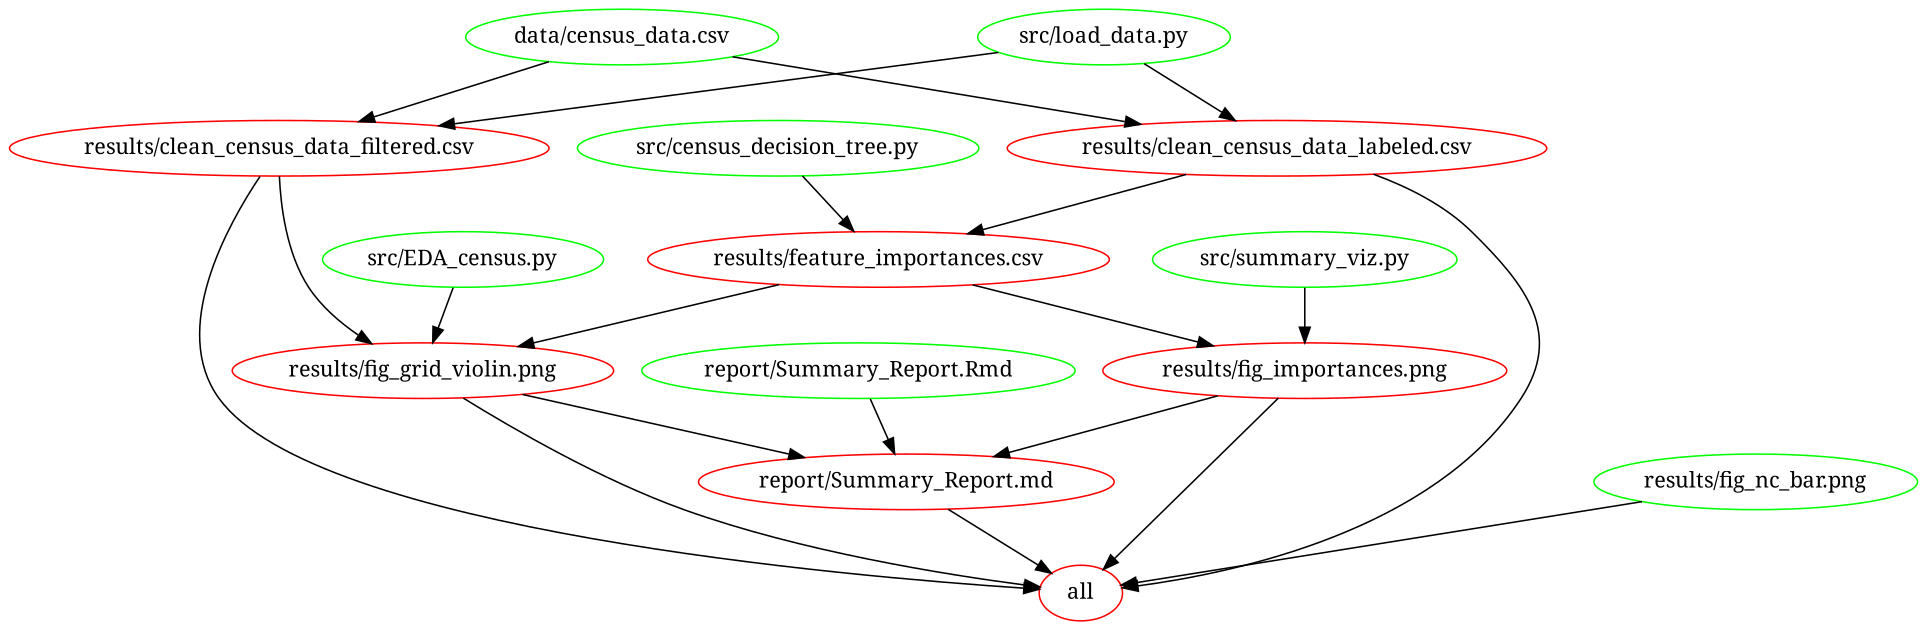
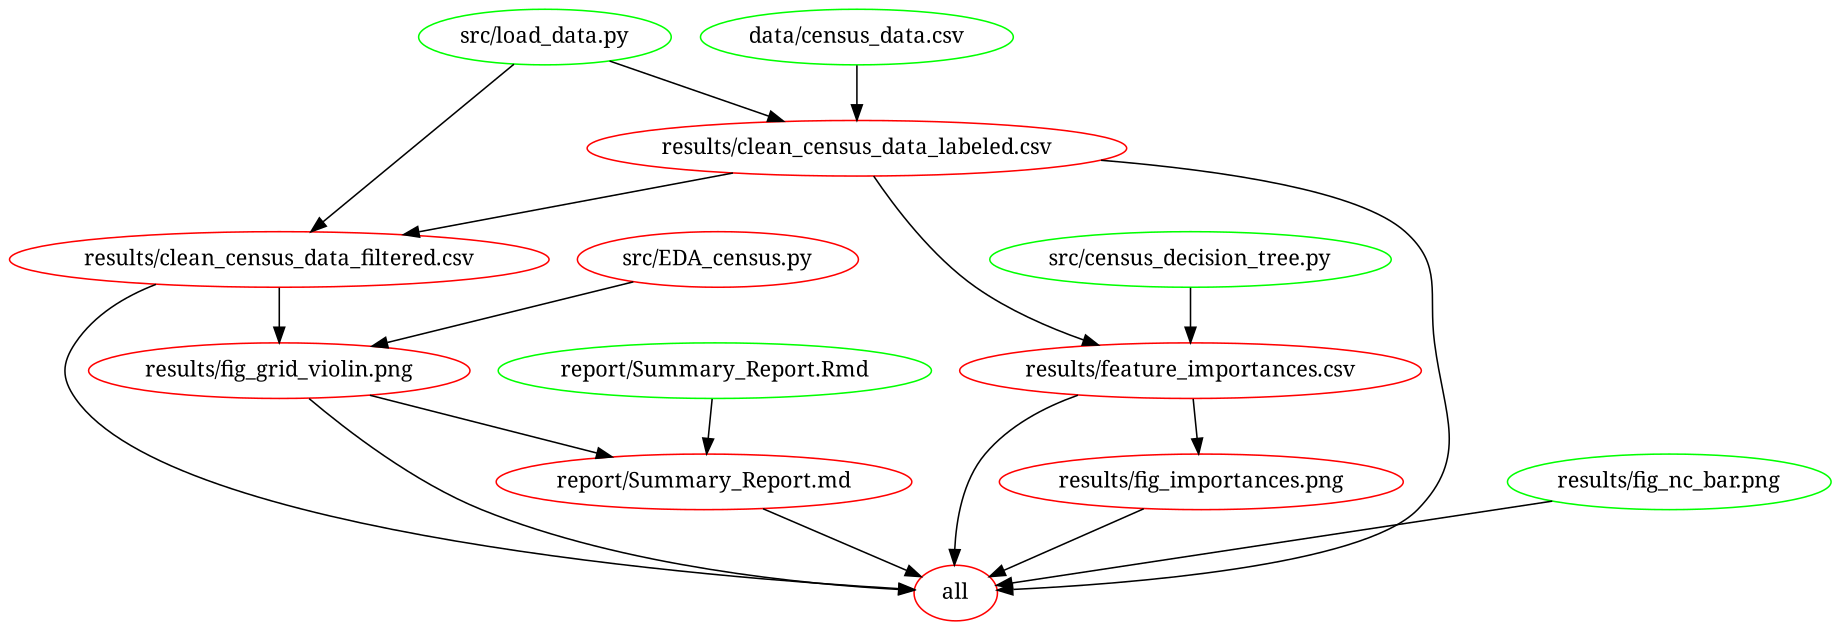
  digraph {
    fontname="Noto Serif"
    node [color=red fontname="Noto Serif"]
    edge [fontname="Noto Serif"]
    n1 [label=all]
    n2 [color=green label="data/census_data.csv"]
    n3 [label="results/clean_census_data_filtered.csv"]
    n4 [label="results/clean_census_data_labeled.csv"]
    n5 [label="results/fig_grid_violin.png"]
    n6 [label="results/feature_importances.csv"]
    n7 [color=green label="report/Summary_Report.Rmd"]
    n8 [label="report/Summary_Report.md"]
    n9 [label="results/fig_importances.png"]
    n10 [color=green label="results/fig_nc_bar.png"]
-   n11 [color=green label="src/EDA_census.py"]
+   n11 [label="src/EDA_census.py"]
    n12 [color=green label="src/census_decision_tree.py"]
    n13 [color=green label="src/load_data.py"]
-   n14 [color=green label="src/summary_viz.py"]
-   n2 -> n3
+   n4 -> n3
    n2 -> n4
    n3 -> n1
    n3 -> n5
    n4 -> n1
    n4 -> n6
    n5 -> n1
    n5 -> n8
-   n6 -> n5
+   n6 -> n1
    n6 -> n9
    n7 -> n8
    n8 -> n1
    n9 -> n1
-   n9 -> n8
    n10 -> n1
    n11 -> n5
    n12 -> n6
    n13 -> n3
    n13 -> n4
-   n14 -> n9
  }
